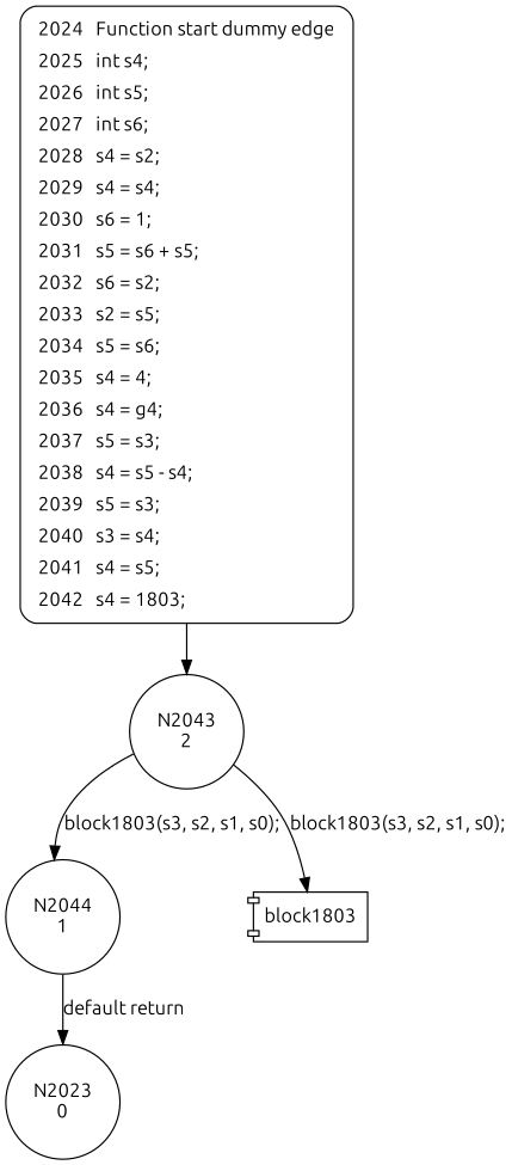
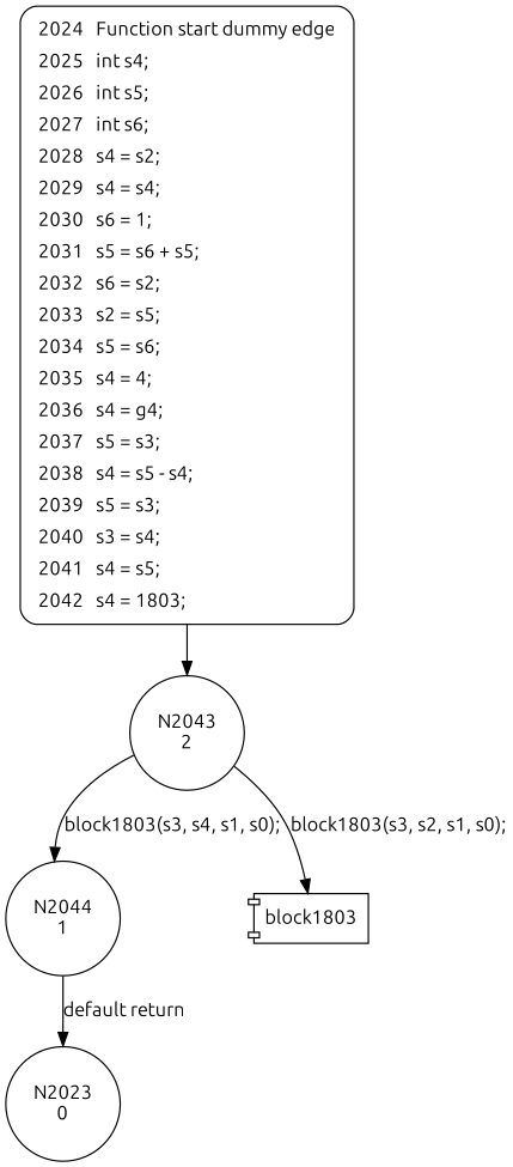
  digraph {
    fontname=Ubuntu
    node [fontname=Ubuntu shape=circle]
    edge [fontname=Ubuntu]
    n1 [label="N2043\n2"]
    n2 [label="N2044\n1"]
    n3 [label=block1803 shape=component]
    n4 [label="N2023\n0"]
    n5 [fillcolor=white label=<<table border="0" cellborder="0" cellpadding="3" bgcolor="white"><tr><td align="right">2024</td><td align="left">Function start dummy edge</td></tr><tr><td align="right">2025</td><td align="left">int s4;</td></tr><tr><td align="right">2026</td><td align="left">int s5;</td></tr><tr><td align="right">2027</td><td align="left">int s6;</td></tr><tr><td align="right">2028</td><td align="left">s4 = s2;</td></tr><tr><td align="right">2029</td><td align="left">s4 = s4;</td></tr><tr><td align="right">2030</td><td align="left">s6 = 1;</td></tr><tr><td align="right">2031</td><td align="left">s5 = s6 + s5;</td></tr><tr><td align="right">2032</td><td align="left">s6 = s2;</td></tr><tr><td align="right">2033</td><td align="left">s2 = s5;</td></tr><tr><td align="right">2034</td><td align="left">s5 = s6;</td></tr><tr><td align="right">2035</td><td align="left">s4 = 4;</td></tr><tr><td align="right">2036</td><td align="left">s4 = g4;</td></tr><tr><td align="right">2037</td><td align="left">s5 = s3;</td></tr><tr><td align="right">2038</td><td align="left">s4 = s5 - s4;</td></tr><tr><td align="right">2039</td><td align="left">s5 = s3;</td></tr><tr><td align="right">2040</td><td align="left">s3 = s4;</td></tr><tr><td align="right">2041</td><td align="left">s4 = s5;</td></tr><tr><td align="right">2042</td><td align="left">s4 = 1803;</td></tr></table>> penwidth=1 shape=Mrecord style="filled,bold"]
-   n1 -> n2 [label="block1803(s3, s2, s1, s0);"]
+   n1 -> n2 [label="block1803(s3, s4, s1, s0);"]
    n1 -> n3 [label="block1803(s3, s2, s1, s0);"]
    n2 -> n4 [label="default return"]
    n5 -> n1
  }
